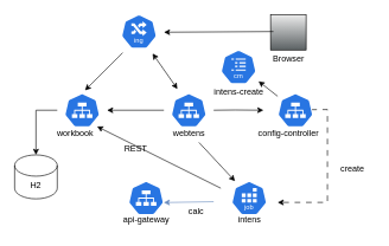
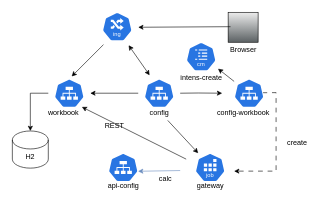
  <mxCell id="0" />
  <mxCell id="1" parent="0" />
  <mxCell id="2" value="calc" style="text;html=1;align=center;verticalAlign=middle;resizable=0;points=[];autosize=1;strokeColor=none;fillColor=none;" parent="1" vertex="1"><mxGeometry x="255" y="283" width="40" height="30" as="geometry" /></mxCell>
  <mxCell id="3" value="" style="endArrow=classic;html=1;rounded=0;exitX=0.943;exitY=0.483;exitDx=0;exitDy=0;exitPerimeter=0;dashed=1;dashPattern=8 8;" parent="1" source="22" edge="1"><mxGeometry width="50" height="50" relative="1" as="geometry"><mxPoint x="460" y="185" as="sourcePoint" /><mxPoint x="390" y="285" as="targetPoint" /><Array as="points"><mxPoint x="460" y="154" /><mxPoint x="460" y="285" /></Array></mxGeometry></mxCell>
  <mxCell id="4" value="create" style="text;html=1;align=center;verticalAlign=middle;resizable=0;points=[];autosize=1;strokeColor=none;fillColor=none;" parent="1" vertex="1"><mxGeometry x="465" y="223" width="60" height="30" as="geometry" /></mxCell>
  <mxCell id="5" value="" style="rounded=0;orthogonalLoop=1;jettySize=auto;html=1;fillColor=#dae8fc;strokeColor=#6c8ebf;entryX=0.995;entryY=0.63;entryDx=0;entryDy=0;entryPerimeter=0;" parent="1" target="27" edge="1"><mxGeometry relative="1" as="geometry"><mxPoint x="300" y="284" as="sourcePoint" /><mxPoint x="250" y="304" as="targetPoint" /></mxGeometry></mxCell>
  <mxCell id="6" value="" style="endArrow=classic;html=1;rounded=0;" parent="1" edge="1"><mxGeometry width="50" height="50" relative="1" as="geometry"><mxPoint x="300" y="155" as="sourcePoint" /><mxPoint x="370" y="155" as="targetPoint" /><Array as="points"><mxPoint x="330" y="154.66" /></Array></mxGeometry></mxCell>
  <mxCell id="7" value="" style="endArrow=classic;startArrow=classic;html=1;rounded=0;exitX=0.7;exitY=1;exitDx=0;exitDy=0;exitPerimeter=0;" parent="1" edge="1"><mxGeometry width="50" height="50" relative="1" as="geometry"><mxPoint x="214" y="75" as="sourcePoint" /><mxPoint x="249" y="125" as="targetPoint" /></mxGeometry></mxCell>
  <mxCell id="8" value="" style="endArrow=classic;html=1;rounded=0;entryX=0.92;entryY=0.979;entryDx=0;entryDy=0;entryPerimeter=0;" parent="1" target="19" edge="1"><mxGeometry width="50" height="50" relative="1" as="geometry"><mxPoint x="310" y="265" as="sourcePoint" /><mxPoint x="120" y="195" as="targetPoint" /></mxGeometry></mxCell>
  <mxCell id="9" value="" style="endArrow=classic;html=1;rounded=0;" parent="1" edge="1"><mxGeometry width="50" height="50" relative="1" as="geometry"><mxPoint x="230" y="155" as="sourcePoint" /><mxPoint x="150" y="155" as="targetPoint" /></mxGeometry></mxCell>
  <mxCell id="10" value="" style="endArrow=classic;html=1;rounded=0;exitX=0.35;exitY=0.983;exitDx=0;exitDy=0;exitPerimeter=0;entryX=0.575;entryY=0.033;entryDx=0;entryDy=0;entryPerimeter=0;" parent="1" edge="1"><mxGeometry width="50" height="50" relative="1" as="geometry"><mxPoint x="172" y="73.98" as="sourcePoint" /><mxPoint x="119" y="126.98" as="targetPoint" /></mxGeometry></mxCell>
  <mxCell id="11" value="H2" style="shape=cylinder3;whiteSpace=wrap;html=1;boundedLbl=1;backgroundOutline=1;size=15;" parent="1" vertex="1"><mxGeometry x="20" y="218" width="60" height="62" as="geometry" /></mxCell>
  <mxCell id="12" value="" style="endArrow=classic;html=1;rounded=0;exitX=0;exitY=0.5;exitDx=0;exitDy=0;" parent="1" target="11" edge="1"><mxGeometry width="50" height="50" relative="1" as="geometry"><mxPoint x="80" y="155" as="sourcePoint" /><mxPoint x="270" y="305" as="targetPoint" /><Array as="points"><mxPoint x="50" y="155" /></Array></mxGeometry></mxCell>
  <mxCell id="13" value="REST" style="text;html=1;align=center;verticalAlign=middle;resizable=0;points=[];autosize=1;strokeColor=none;fillColor=none;" parent="1" vertex="1"><mxGeometry x="160" y="194" width="60" height="30" as="geometry" /></mxCell>
  <mxCell id="14" value="" style="shape=mxgraph.networks2.icon;aspect=fixed;fillColor=#EDEDED;strokeColor=#000000;gradientColor=#5B6163;network2IconShadow=1;network2bgFillColor=none;network2Icon=mxgraph.networks2.globe;network2IconW=1;network2IconH=1;" parent="1" vertex="1"><mxGeometry x="380" y="20" width="50" height="50" as="geometry" /></mxCell>
  <mxCell id="15" value="" style="endArrow=classic;html=1;rounded=0;entryX=1;entryY=0.5;entryDx=0;entryDy=0;exitX=0.08;exitY=0.48;exitDx=0;exitDy=0;exitPerimeter=0;" parent="1" source="14" edge="1"><mxGeometry width="50" height="50" relative="1" as="geometry"><mxPoint x="340" y="395" as="sourcePoint" /><mxPoint x="230" y="45" as="targetPoint" /></mxGeometry></mxCell>
  <mxCell id="16" value="Browser" style="text;html=1;align=center;verticalAlign=middle;resizable=0;points=[];autosize=1;strokeColor=none;fillColor=none;" parent="1" vertex="1"><mxGeometry x="370" y="68" width="70" height="30" as="geometry" /></mxCell>
  <mxCell id="17" value="" style="aspect=fixed;sketch=0;html=1;dashed=0;whitespace=wrap;verticalLabelPosition=bottom;verticalAlign=top;fillColor=#2875E2;strokeColor=#ffffff;points=[[0.005,0.63,0],[0.1,0.2,0],[0.9,0.2,0],[0.5,0,0],[0.995,0.63,0],[0.72,0.99,0],[0.5,1,0],[0.28,0.99,0]];shape=mxgraph.kubernetes.icon2;kubernetesLabel=1;prIcon=ing" parent="1" vertex="1"><mxGeometry x="170" y="20" width="50" height="48" as="geometry" /></mxCell>
  <mxCell id="18" value="" style="aspect=fixed;sketch=0;html=1;dashed=0;whitespace=wrap;verticalLabelPosition=bottom;verticalAlign=top;fillColor=#2875E2;strokeColor=#ffffff;points=[[0.005,0.63,0],[0.1,0.2,0],[0.9,0.2,0],[0.5,0,0],[0.995,0.63,0],[0.72,0.99,0],[0.5,1,0],[0.28,0.99,0]];shape=mxgraph.kubernetes.icon2;kubernetesLabel=1;prIcon=job" parent="1" vertex="1"><mxGeometry x="325" y="255" width="50" height="48" as="geometry" /></mxCell>
  <mxCell id="19" value="" style="aspect=fixed;sketch=0;html=1;dashed=0;whitespace=wrap;verticalLabelPosition=bottom;verticalAlign=top;fillColor=#2875E2;strokeColor=#ffffff;points=[[0.005,0.63,0],[0.1,0.2,0],[0.9,0.2,0],[0.5,0,0],[0.995,0.63,0],[0.72,0.99,0],[0.5,1,0],[0.28,0.99,0]];shape=mxgraph.kubernetes.icon2;prIcon=svc" parent="1" vertex="1"><mxGeometry x="90" y="131" width="50" height="48" as="geometry" /></mxCell>
  <mxCell id="20" value="" style="aspect=fixed;sketch=0;html=1;dashed=0;whitespace=wrap;verticalLabelPosition=bottom;verticalAlign=top;fillColor=#2875E2;strokeColor=#ffffff;points=[[0.005,0.63,0],[0.1,0.2,0],[0.9,0.2,0],[0.5,0,0],[0.995,0.63,0],[0.72,0.99,0],[0.5,1,0],[0.28,0.99,0]];shape=mxgraph.kubernetes.icon2;kubernetesLabel=1;prIcon=cm" parent="1" vertex="1"><mxGeometry x="310" y="70" width="50" height="48" as="geometry" /></mxCell>
  <mxCell id="21" value="" style="aspect=fixed;sketch=0;html=1;dashed=0;whitespace=wrap;verticalLabelPosition=bottom;verticalAlign=top;fillColor=#2875E2;strokeColor=#ffffff;points=[[0.005,0.63,0],[0.1,0.2,0],[0.9,0.2,0],[0.5,0,0],[0.995,0.63,0],[0.72,0.99,0],[0.5,1,0],[0.28,0.99,0]];shape=mxgraph.kubernetes.icon2;prIcon=svc" parent="1" vertex="1"><mxGeometry x="240" y="131" width="50" height="48" as="geometry" /></mxCell>
  <mxCell id="22" value="" style="aspect=fixed;sketch=0;html=1;dashed=0;whitespace=wrap;verticalLabelPosition=bottom;verticalAlign=top;fillColor=#2875E2;strokeColor=#ffffff;points=[[0.005,0.63,0],[0.1,0.2,0],[0.9,0.2,0],[0.5,0,0],[0.995,0.63,0],[0.72,0.99,0],[0.5,1,0],[0.28,0.99,0]];shape=mxgraph.kubernetes.icon2;prIcon=svc" parent="1" vertex="1"><mxGeometry x="390" y="131" width="50" height="48" as="geometry" /></mxCell>
- <mxCell id="23" value="intens" style="text;html=1;align=center;verticalAlign=middle;resizable=0;points=[];autosize=1;strokeColor=none;fillColor=none;" parent="1" vertex="1"><mxGeometry x="320" y="295" width="60" height="30" as="geometry" /></mxCell>
- <mxCell id="24" value="webtens" style="text;html=1;align=center;verticalAlign=middle;resizable=0;points=[];autosize=1;strokeColor=none;fillColor=none;" parent="1" vertex="1"><mxGeometry x="230" y="173" width="70" height="30" as="geometry" /></mxCell>
- <mxCell id="25" value="config-controller" style="text;html=1;align=center;verticalAlign=middle;resizable=0;points=[];autosize=1;strokeColor=none;fillColor=none;" parent="1" vertex="1"><mxGeometry x="350" y="173" width="110" height="30" as="geometry" /></mxCell>
+ <mxCell id="23" value="gateway" style="text;html=1;align=center;verticalAlign=middle;resizable=0;points=[];autosize=1;strokeColor=none;fillColor=none;" parent="1" vertex="1"><mxGeometry x="320" y="295" width="60" height="30" as="geometry" /></mxCell>
+ <mxCell id="24" value="config" style="text;html=1;align=center;verticalAlign=middle;resizable=0;points=[];autosize=1;strokeColor=none;fillColor=none;" parent="1" vertex="1"><mxGeometry x="230" y="173" width="70" height="30" as="geometry" /></mxCell>
+ <mxCell id="25" value="config-workbook" style="text;html=1;align=center;verticalAlign=middle;resizable=0;points=[];autosize=1;strokeColor=none;fillColor=none;" parent="1" vertex="1"><mxGeometry x="350" y="173" width="110" height="30" as="geometry" /></mxCell>
  <mxCell id="26" value="workbook" style="text;html=1;align=center;verticalAlign=middle;resizable=0;points=[];autosize=1;strokeColor=none;fillColor=none;" parent="1" vertex="1"><mxGeometry x="70" y="173" width="70" height="30" as="geometry" /></mxCell>
  <mxCell id="27" value="" style="aspect=fixed;sketch=0;html=1;dashed=0;whitespace=wrap;verticalLabelPosition=bottom;verticalAlign=top;fillColor=#2875E2;strokeColor=#ffffff;points=[[0.005,0.63,0],[0.1,0.2,0],[0.9,0.2,0],[0.5,0,0],[0.995,0.63,0],[0.72,0.99,0],[0.5,1,0],[0.28,0.99,0]];shape=mxgraph.kubernetes.icon2;prIcon=svc" parent="1" vertex="1"><mxGeometry x="180" y="255" width="50" height="48" as="geometry" /></mxCell>
  <mxCell id="28" value="" style="endArrow=classic;html=1;rounded=0;entryX=1.063;entryY=0.92;entryDx=0;entryDy=0;entryPerimeter=0;" parent="1" source="22" target="20" edge="1"><mxGeometry width="50" height="50" relative="1" as="geometry"><mxPoint x="240" y="215" as="sourcePoint" /><mxPoint x="290" y="165" as="targetPoint" /></mxGeometry></mxCell>
  <mxCell id="29" value="intens-create" style="text;html=1;align=center;verticalAlign=middle;resizable=0;points=[];autosize=1;strokeColor=none;fillColor=none;" parent="1" vertex="1"><mxGeometry x="290" y="115" width="90" height="30" as="geometry" /></mxCell>
  <mxCell id="30" value="" style="endArrow=classic;html=1;rounded=0;entryX=0.1;entryY=0;entryDx=0;entryDy=0;entryPerimeter=0;exitX=0.704;exitY=0.913;exitDx=0;exitDy=0;exitPerimeter=0;" parent="1" source="24" target="18" edge="1"><mxGeometry width="50" height="50" relative="1" as="geometry"><mxPoint x="240" y="225" as="sourcePoint" /><mxPoint x="290" y="175" as="targetPoint" /></mxGeometry></mxCell>
- <mxCell id="31" value="api-gateway" style="text;html=1;align=center;verticalAlign=middle;resizable=0;points=[];autosize=1;strokeColor=none;fillColor=none;" parent="1" vertex="1"><mxGeometry x="160" y="295" width="90" height="30" as="geometry" /></mxCell>
+ <mxCell id="31" value="api-config" style="text;html=1;align=center;verticalAlign=middle;resizable=0;points=[];autosize=1;strokeColor=none;fillColor=none;" parent="1" vertex="1"><mxGeometry x="160" y="295" width="90" height="30" as="geometry" /></mxCell>
